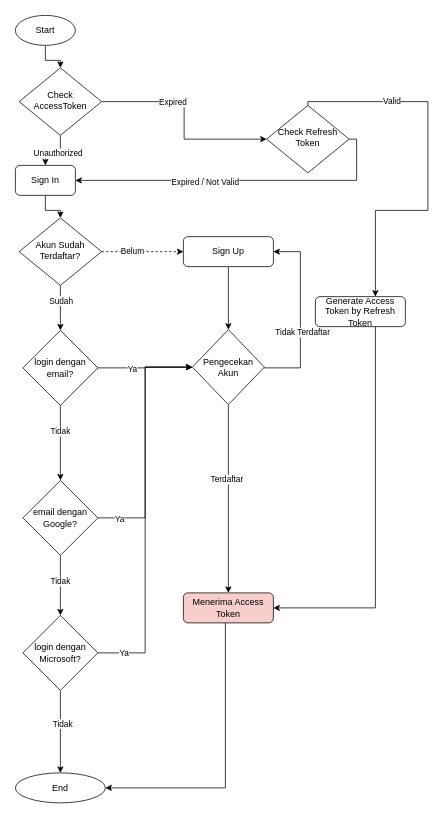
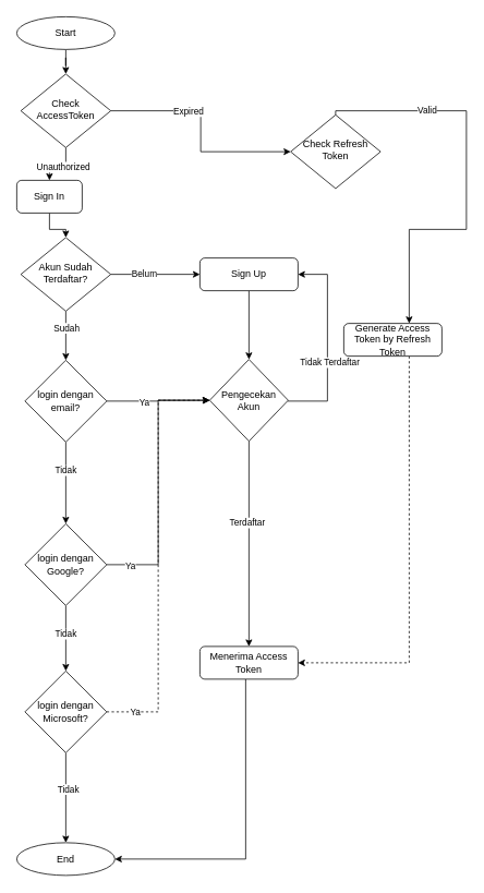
  <mxCell id="0" />
  <mxCell id="1" parent="0" />
  <mxCell id="2" value="" style="edgeStyle=orthogonalEdgeStyle;rounded=0;orthogonalLoop=1;jettySize=auto;html=1;" parent="1" source="3" target="31" edge="1"><mxGeometry relative="1" as="geometry" /></mxCell>
  <mxCell id="3" value="Sign Up" style="rounded=1;whiteSpace=wrap;html=1;fontSize=12;glass=0;strokeWidth=1;shadow=0;" parent="1" vertex="1"><mxGeometry x="244" y="315" width="120" height="40" as="geometry" /></mxCell>
  <mxCell id="4" value="" style="edgeStyle=orthogonalEdgeStyle;rounded=0;orthogonalLoop=1;jettySize=auto;html=1;" edge="1" parent="1" source="5" target="38"><mxGeometry relative="1" as="geometry" /></mxCell>
- <mxCell id="5" value="Start" style="ellipse;whiteSpace=wrap;html=1;" parent="1" vertex="1"><mxGeometry x="20" y="20" width="80" height="40" as="geometry" /></mxCell>
- <mxCell id="6" value="" style="edgeStyle=orthogonalEdgeStyle;rounded=0;orthogonalLoop=1;jettySize=auto;html=1;dashed=1;" parent="1" source="10" target="3" edge="1"><mxGeometry relative="1" as="geometry" /></mxCell>
+ <mxCell id="5" value="Start" style="ellipse;whiteSpace=wrap;html=1;" parent="1" vertex="1"><mxGeometry x="20" y="20" width="120" height="40" as="geometry" /></mxCell>
+ <mxCell id="6" value="" style="edgeStyle=orthogonalEdgeStyle;rounded=0;orthogonalLoop=1;jettySize=auto;html=1;" parent="1" source="10" target="3" edge="1"><mxGeometry relative="1" as="geometry" /></mxCell>
  <mxCell id="7" value="Belum" style="edgeLabel;html=1;align=center;verticalAlign=middle;resizable=0;points=[];" parent="6" vertex="1" connectable="0"><mxGeometry x="-0.275" y="2" relative="1" as="geometry"><mxPoint as="offset" /></mxGeometry></mxCell>
  <mxCell id="8" value="" style="edgeStyle=orthogonalEdgeStyle;rounded=0;orthogonalLoop=1;jettySize=auto;html=1;" parent="1" source="10" target="13" edge="1"><mxGeometry relative="1" as="geometry" /></mxCell>
  <mxCell id="9" value="Sudah" style="edgeLabel;html=1;align=center;verticalAlign=middle;resizable=0;points=[];" parent="8" vertex="1" connectable="0"><mxGeometry x="0.32" relative="1" as="geometry"><mxPoint y="-20" as="offset" /></mxGeometry></mxCell>
  <mxCell id="10" value="Akun Sudah Terdaftar?" style="rhombus;whiteSpace=wrap;html=1;shadow=0;fontFamily=Helvetica;fontSize=12;align=center;strokeWidth=1;spacing=6;spacingTop=-4;" parent="1" vertex="1"><mxGeometry x="25" y="290" width="110" height="90" as="geometry" /></mxCell>
  <mxCell id="11" value="" style="edgeStyle=orthogonalEdgeStyle;rounded=0;orthogonalLoop=1;jettySize=auto;html=1;" parent="1" source="13" target="18" edge="1"><mxGeometry relative="1" as="geometry" /></mxCell>
  <mxCell id="12" value="Tidak" style="edgeLabel;html=1;align=center;verticalAlign=middle;resizable=0;points=[];" parent="11" vertex="1" connectable="0"><mxGeometry x="-0.32" y="-1" relative="1" as="geometry"><mxPoint as="offset" /></mxGeometry></mxCell>
  <mxCell id="13" value="login dengan email?" style="rhombus;whiteSpace=wrap;html=1;" parent="1" vertex="1"><mxGeometry x="30" y="440" width="100" height="100" as="geometry" /></mxCell>
  <mxCell id="14" value="" style="edgeStyle=orthogonalEdgeStyle;rounded=0;orthogonalLoop=1;jettySize=auto;html=1;" parent="1" source="18" target="23" edge="1"><mxGeometry relative="1" as="geometry" /></mxCell>
  <mxCell id="15" value="Tidak" style="edgeLabel;html=1;align=center;verticalAlign=middle;resizable=0;points=[];" parent="14" vertex="1" connectable="0"><mxGeometry x="-0.15" y="-1" relative="1" as="geometry"><mxPoint as="offset" /></mxGeometry></mxCell>
  <mxCell id="16" style="edgeStyle=orthogonalEdgeStyle;rounded=0;orthogonalLoop=1;jettySize=auto;html=1;entryX=0;entryY=0.5;entryDx=0;entryDy=0;" parent="1" source="18" target="31" edge="1"><mxGeometry relative="1" as="geometry" /></mxCell>
  <mxCell id="17" value="Ya" style="edgeLabel;html=1;align=center;verticalAlign=middle;resizable=0;points=[];" parent="16" vertex="1" connectable="0"><mxGeometry x="-0.827" y="-1" relative="1" as="geometry"><mxPoint as="offset" /></mxGeometry></mxCell>
- <mxCell id="18" value="email dengan Google?" style="rhombus;whiteSpace=wrap;html=1;" parent="1" vertex="1"><mxGeometry x="30" y="640" width="100" height="100" as="geometry" /></mxCell>
+ <mxCell id="18" value="login dengan Google?" style="rhombus;whiteSpace=wrap;html=1;" parent="1" vertex="1"><mxGeometry x="30" y="640" width="100" height="100" as="geometry" /></mxCell>
  <mxCell id="19" value="" style="edgeStyle=orthogonalEdgeStyle;rounded=0;orthogonalLoop=1;jettySize=auto;html=1;" parent="1" source="23" target="24" edge="1"><mxGeometry relative="1" as="geometry" /></mxCell>
  <mxCell id="20" value="Tidak" style="edgeLabel;html=1;align=center;verticalAlign=middle;resizable=0;points=[];" parent="19" vertex="1" connectable="0"><mxGeometry x="-0.2" y="2" relative="1" as="geometry"><mxPoint as="offset" /></mxGeometry></mxCell>
- <mxCell id="21" style="edgeStyle=orthogonalEdgeStyle;rounded=0;orthogonalLoop=1;jettySize=auto;html=1;entryX=0;entryY=0.5;entryDx=0;entryDy=0;" parent="1" source="23" target="31" edge="1"><mxGeometry relative="1" as="geometry" /></mxCell>
+ <mxCell id="21" style="edgeStyle=orthogonalEdgeStyle;rounded=0;orthogonalLoop=1;jettySize=auto;html=1;entryX=0;entryY=0.5;entryDx=0;entryDy=0;dashed=1;" parent="1" source="23" target="31" edge="1"><mxGeometry relative="1" as="geometry" /></mxCell>
  <mxCell id="22" value="Ya" style="edgeLabel;html=1;align=center;verticalAlign=middle;resizable=0;points=[];" parent="21" vertex="1" connectable="0"><mxGeometry x="-0.865" relative="1" as="geometry"><mxPoint as="offset" /></mxGeometry></mxCell>
  <mxCell id="23" value="login dengan Microsoft?" style="rhombus;whiteSpace=wrap;html=1;" parent="1" vertex="1"><mxGeometry x="30" y="820" width="100" height="100" as="geometry" /></mxCell>
  <mxCell id="24" value="End" style="ellipse;whiteSpace=wrap;html=1;" parent="1" vertex="1"><mxGeometry x="20" y="1030" width="120" height="40" as="geometry" /></mxCell>
  <mxCell id="25" style="edgeStyle=orthogonalEdgeStyle;rounded=0;orthogonalLoop=1;jettySize=auto;html=1;entryX=1;entryY=0.5;entryDx=0;entryDy=0;" parent="1" source="26" target="24" edge="1"><mxGeometry relative="1" as="geometry"><Array as="points"><mxPoint x="300" y="1050" /></Array></mxGeometry></mxCell>
- <mxCell id="26" value="Menerima Access Token" style="rounded=1;whiteSpace=wrap;html=1;fontSize=12;glass=0;strokeWidth=1;shadow=0;fillColor=#f8cecc;" parent="1" vertex="1"><mxGeometry x="244" y="790" width="120" height="40" as="geometry" /></mxCell>
+ <mxCell id="26" value="Menerima Access Token" style="rounded=1;whiteSpace=wrap;html=1;fontSize=12;glass=0;strokeWidth=1;shadow=0;" parent="1" vertex="1"><mxGeometry x="244" y="790" width="120" height="40" as="geometry" /></mxCell>
  <mxCell id="27" style="edgeStyle=orthogonalEdgeStyle;rounded=0;orthogonalLoop=1;jettySize=auto;html=1;entryX=0.5;entryY=0;entryDx=0;entryDy=0;" parent="1" source="31" target="26" edge="1"><mxGeometry relative="1" as="geometry" /></mxCell>
  <mxCell id="28" value="Terdaftar" style="edgeLabel;html=1;align=center;verticalAlign=middle;resizable=0;points=[];" parent="27" vertex="1" connectable="0"><mxGeometry x="-0.214" y="-3" relative="1" as="geometry"><mxPoint as="offset" /></mxGeometry></mxCell>
  <mxCell id="29" style="edgeStyle=orthogonalEdgeStyle;rounded=0;orthogonalLoop=1;jettySize=auto;html=1;entryX=1;entryY=0.5;entryDx=0;entryDy=0;" parent="1" source="31" target="3" edge="1"><mxGeometry relative="1" as="geometry"><Array as="points"><mxPoint x="400" y="490" /><mxPoint x="400" y="335" /></Array></mxGeometry></mxCell>
  <mxCell id="30" value="Tidak Terdaftar" style="edgeLabel;html=1;align=center;verticalAlign=middle;resizable=0;points=[];" parent="29" vertex="1" connectable="0"><mxGeometry x="-0.198" y="-2" relative="1" as="geometry"><mxPoint as="offset" /></mxGeometry></mxCell>
  <mxCell id="31" value="Pengecekan Akun" style="rhombus;whiteSpace=wrap;html=1;" parent="1" vertex="1"><mxGeometry x="256" y="439" width="96" height="100" as="geometry" /></mxCell>
  <mxCell id="32" style="edgeStyle=orthogonalEdgeStyle;rounded=0;orthogonalLoop=1;jettySize=auto;html=1;exitX=1;exitY=0.5;exitDx=0;exitDy=0;entryX=0;entryY=0.5;entryDx=0;entryDy=0;" parent="1" source="13" target="31" edge="1"><mxGeometry relative="1" as="geometry"><mxPoint x="250" y="490" as="targetPoint" /></mxGeometry></mxCell>
  <mxCell id="33" value="Ya" style="edgeLabel;html=1;align=center;verticalAlign=middle;resizable=0;points=[];" parent="32" vertex="1" connectable="0"><mxGeometry x="-0.298" y="-1" relative="1" as="geometry"><mxPoint as="offset" /></mxGeometry></mxCell>
  <mxCell id="34" value="" style="edgeStyle=orthogonalEdgeStyle;rounded=0;orthogonalLoop=1;jettySize=auto;html=1;" edge="1" parent="1" source="38" target="40"><mxGeometry relative="1" as="geometry" /></mxCell>
  <mxCell id="35" value="Unauthorized" style="edgeLabel;html=1;align=center;verticalAlign=middle;resizable=0;points=[];" vertex="1" connectable="0" parent="34"><mxGeometry x="-0.2" y="3" relative="1" as="geometry"><mxPoint as="offset" /></mxGeometry></mxCell>
  <mxCell id="36" style="edgeStyle=orthogonalEdgeStyle;rounded=0;orthogonalLoop=1;jettySize=auto;html=1;exitX=1;exitY=0.5;exitDx=0;exitDy=0;entryX=0;entryY=0.5;entryDx=0;entryDy=0;" edge="1" parent="1" source="38" target="45"><mxGeometry relative="1" as="geometry"><mxPoint x="420" y="135" as="targetPoint" /></mxGeometry></mxCell>
  <mxCell id="37" value="Expired" style="edgeLabel;html=1;align=center;verticalAlign=middle;resizable=0;points=[];" vertex="1" connectable="0" parent="36"><mxGeometry x="-0.391" y="-3" relative="1" as="geometry"><mxPoint x="12" y="-3" as="offset" /></mxGeometry></mxCell>
  <mxCell id="38" value="Check AccessToken" style="rhombus;whiteSpace=wrap;html=1;shadow=0;fontFamily=Helvetica;fontSize=12;align=center;strokeWidth=1;spacing=6;spacingTop=-4;" vertex="1" parent="1"><mxGeometry x="25" y="90" width="110" height="90" as="geometry" /></mxCell>
  <mxCell id="39" value="" style="edgeStyle=orthogonalEdgeStyle;rounded=0;orthogonalLoop=1;jettySize=auto;html=1;" edge="1" parent="1" source="40" target="10"><mxGeometry relative="1" as="geometry" /></mxCell>
  <mxCell id="40" value="Sign In" style="rounded=1;whiteSpace=wrap;html=1;fontSize=12;glass=0;strokeWidth=1;shadow=0;" vertex="1" parent="1"><mxGeometry x="20" y="220" width="80" height="40" as="geometry" /></mxCell>
- <mxCell id="41" style="edgeStyle=orthogonalEdgeStyle;rounded=0;orthogonalLoop=1;jettySize=auto;html=1;entryX=1;entryY=0.5;entryDx=0;entryDy=0;" edge="1" parent="1" source="45" target="40"><mxGeometry relative="1" as="geometry"><mxPoint x="430" y="270" as="targetPoint" /><Array as="points"><mxPoint x="475" y="240" /></Array></mxGeometry></mxCell>
- <mxCell id="42" value="Expired / Not Valid" style="edgeLabel;html=1;align=center;verticalAlign=middle;resizable=0;points=[];" vertex="1" connectable="0" parent="41"><mxGeometry x="0.22" y="1" relative="1" as="geometry"><mxPoint as="offset" /></mxGeometry></mxCell>
  <mxCell id="43" style="edgeStyle=orthogonalEdgeStyle;rounded=0;orthogonalLoop=1;jettySize=auto;html=1;" edge="1" parent="1" source="45" target="47"><mxGeometry relative="1" as="geometry"><Array as="points"><mxPoint x="570" y="135" /><mxPoint x="570" y="280" /><mxPoint x="500" y="280" /></Array></mxGeometry></mxCell>
  <mxCell id="44" value="Valid" style="edgeLabel;html=1;align=center;verticalAlign=middle;resizable=0;points=[];" vertex="1" connectable="0" parent="43"><mxGeometry x="-0.532" y="1" relative="1" as="geometry"><mxPoint as="offset" /></mxGeometry></mxCell>
  <mxCell id="45" value="Check Refresh Token" style="rhombus;whiteSpace=wrap;html=1;shadow=0;fontFamily=Helvetica;fontSize=12;align=center;strokeWidth=1;spacing=6;spacingTop=-4;" vertex="1" parent="1"><mxGeometry x="355" y="140" width="110" height="90" as="geometry" /></mxCell>
- <mxCell id="46" style="edgeStyle=orthogonalEdgeStyle;rounded=0;orthogonalLoop=1;jettySize=auto;html=1;entryX=1;entryY=0.5;entryDx=0;entryDy=0;" edge="1" parent="1" source="47" target="26"><mxGeometry relative="1" as="geometry"><Array as="points"><mxPoint x="500" y="810" /></Array></mxGeometry></mxCell>
+ <mxCell id="46" style="edgeStyle=orthogonalEdgeStyle;rounded=0;orthogonalLoop=1;jettySize=auto;html=1;entryX=1;entryY=0.5;entryDx=0;entryDy=0;dashed=1;" edge="1" parent="1" source="47" target="26"><mxGeometry relative="1" as="geometry"><Array as="points"><mxPoint x="500" y="810" /></Array></mxGeometry></mxCell>
  <mxCell id="47" value="Generate Access Token by Refresh Token" style="rounded=1;whiteSpace=wrap;html=1;fontSize=12;glass=0;strokeWidth=1;shadow=0;" vertex="1" parent="1"><mxGeometry x="420" y="395" width="120" height="40" as="geometry" /></mxCell>
